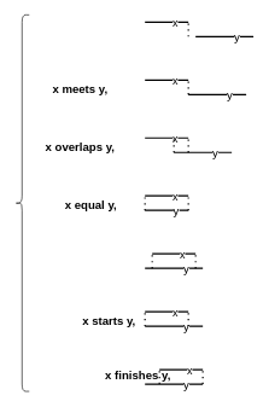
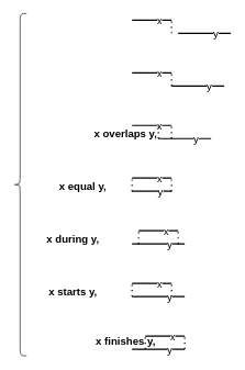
  <mxCell id="0" />
  <mxCell id="1" parent="0" />
  <mxCell id="2" value="" style="shape=curlyBracket;whiteSpace=wrap;html=1;rounded=1;" parent="1" vertex="1"><mxGeometry x="20" y="20" width="20" height="520" as="geometry" /></mxCell>
  <mxCell id="3" value="" style="endArrow=none;html=1;rounded=0;strokeWidth=2;" parent="1" edge="1"><mxGeometry width="50" height="50" relative="1" as="geometry"><mxPoint x="200" y="30" as="sourcePoint" /><mxPoint x="260" y="30" as="targetPoint" /></mxGeometry></mxCell>
  <mxCell id="4" value="&lt;font style=&quot;font-size: 15px;&quot;&gt;x&lt;/font&gt;" style="edgeLabel;html=1;align=center;verticalAlign=middle;resizable=0;points=[];fontSize=15;" parent="3" vertex="1" connectable="0"><mxGeometry x="0.367" relative="1" as="geometry"><mxPoint as="offset" /></mxGeometry></mxCell>
  <mxCell id="5" value="" style="endArrow=none;html=1;rounded=0;strokeWidth=2;" parent="1" edge="1"><mxGeometry width="50" height="50" relative="1" as="geometry"><mxPoint x="270" y="50" as="sourcePoint" /><mxPoint x="350" y="50" as="targetPoint" /></mxGeometry></mxCell>
  <mxCell id="6" value="y" style="edgeLabel;html=1;align=center;verticalAlign=middle;resizable=0;points=[];fontSize=16;" parent="5" vertex="1" connectable="0"><mxGeometry x="0.4" relative="1" as="geometry"><mxPoint as="offset" /></mxGeometry></mxCell>
  <mxCell id="7" value="&lt;font style=&quot;font-size: 16px&quot;&gt;x equal y,&lt;/font&gt;" style="text;strokeColor=none;fillColor=none;html=1;fontSize=24;fontStyle=1;verticalAlign=middle;align=center;" parent="1" vertex="1"><mxGeometry x="55" y="260" width="140" height="40" as="geometry" /></mxCell>
  <mxCell id="8" value="" style="endArrow=none;html=1;rounded=0;strokeWidth=2;" parent="1" edge="1"><mxGeometry width="50" height="50" relative="1" as="geometry"><mxPoint x="200" y="110" as="sourcePoint" /><mxPoint x="260" y="110" as="targetPoint" /><Array as="points"><mxPoint x="220" y="110" /></Array></mxGeometry></mxCell>
  <mxCell id="9" value="&lt;font style=&quot;font-size: 15px;&quot;&gt;x&lt;/font&gt;" style="edgeLabel;html=1;align=center;verticalAlign=middle;resizable=0;points=[];fontSize=15;" parent="8" vertex="1" connectable="0"><mxGeometry x="0.367" relative="1" as="geometry"><mxPoint as="offset" /></mxGeometry></mxCell>
  <mxCell id="10" value="" style="endArrow=none;html=1;rounded=0;strokeWidth=2;" parent="1" edge="1"><mxGeometry width="50" height="50" relative="1" as="geometry"><mxPoint x="200" y="290" as="sourcePoint" /><mxPoint x="260" y="290" as="targetPoint" /></mxGeometry></mxCell>
  <mxCell id="11" value="y" style="edgeLabel;html=1;align=center;verticalAlign=middle;resizable=0;points=[];fontSize=16;" parent="10" vertex="1" connectable="0"><mxGeometry x="0.4" relative="1" as="geometry"><mxPoint as="offset" /></mxGeometry></mxCell>
- <mxCell id="12" value="&lt;font style=&quot;font-size: 16px&quot;&gt;x meets y,&lt;/font&gt;" style="text;strokeColor=none;fillColor=none;html=1;fontSize=24;fontStyle=1;verticalAlign=middle;align=center;" parent="1" vertex="1"><mxGeometry x="40" y="100" width="140" height="40" as="geometry" /></mxCell>
  <mxCell id="13" value="" style="endArrow=none;html=1;rounded=0;strokeWidth=2;" parent="1" edge="1"><mxGeometry width="50" height="50" relative="1" as="geometry"><mxPoint x="200" y="190" as="sourcePoint" /><mxPoint x="260" y="190" as="targetPoint" /><Array as="points"><mxPoint x="220" y="190" /></Array></mxGeometry></mxCell>
  <mxCell id="14" value="&lt;font style=&quot;font-size: 15px;&quot;&gt;x&lt;/font&gt;" style="edgeLabel;html=1;align=center;verticalAlign=middle;resizable=0;points=[];fontSize=15;" parent="13" vertex="1" connectable="0"><mxGeometry x="0.367" relative="1" as="geometry"><mxPoint as="offset" /></mxGeometry></mxCell>
  <mxCell id="15" value="" style="endArrow=none;html=1;rounded=0;strokeWidth=2;" parent="1" edge="1"><mxGeometry width="50" height="50" relative="1" as="geometry"><mxPoint x="260" y="130" as="sourcePoint" /><mxPoint x="340" y="130" as="targetPoint" /></mxGeometry></mxCell>
  <mxCell id="16" value="y" style="edgeLabel;html=1;align=center;verticalAlign=middle;resizable=0;points=[];fontSize=16;" parent="15" vertex="1" connectable="0"><mxGeometry x="0.4" relative="1" as="geometry"><mxPoint as="offset" /></mxGeometry></mxCell>
- <mxCell id="17" value="&lt;font style=&quot;font-size: 16px&quot;&gt;x overlaps y,&lt;/font&gt;" style="text;strokeColor=none;fillColor=none;html=1;fontSize=24;fontStyle=1;verticalAlign=middle;align=center;" parent="1" vertex="1"><mxGeometry x="40" y="180" width="140" height="40" as="geometry" /></mxCell>
+ <mxCell id="17" value="&lt;font style=&quot;font-size: 16px&quot;&gt;x overlaps y,&lt;/font&gt;" style="text;strokeColor=none;fillColor=none;html=1;fontSize=24;fontStyle=1;verticalAlign=middle;align=center;" parent="1" vertex="1"><mxGeometry x="120" y="180" width="140" height="40" as="geometry" /></mxCell>
  <mxCell id="18" value="" style="endArrow=none;html=1;rounded=0;strokeWidth=2;" parent="1" edge="1"><mxGeometry width="50" height="50" relative="1" as="geometry"><mxPoint x="200" y="270" as="sourcePoint" /><mxPoint x="260" y="270" as="targetPoint" /><Array as="points"><mxPoint x="220" y="270" /></Array></mxGeometry></mxCell>
  <mxCell id="19" value="&lt;font style=&quot;font-size: 15px;&quot;&gt;x&lt;/font&gt;" style="edgeLabel;html=1;align=center;verticalAlign=middle;resizable=0;points=[];fontSize=15;" parent="18" vertex="1" connectable="0"><mxGeometry x="0.367" relative="1" as="geometry"><mxPoint as="offset" /></mxGeometry></mxCell>
  <mxCell id="20" value="" style="endArrow=none;html=1;rounded=0;strokeWidth=2;" parent="1" edge="1"><mxGeometry width="50" height="50" relative="1" as="geometry"><mxPoint x="240" y="210" as="sourcePoint" /><mxPoint x="320" y="210" as="targetPoint" /></mxGeometry></mxCell>
  <mxCell id="21" value="y" style="edgeLabel;html=1;align=center;verticalAlign=middle;resizable=0;points=[];fontSize=16;" parent="20" vertex="1" connectable="0"><mxGeometry x="0.4" relative="1" as="geometry"><mxPoint as="offset" /></mxGeometry></mxCell>
+ <mxCell id="22" value="&lt;font style=&quot;font-size: 16px&quot;&gt;x during y,&lt;/font&gt;" style="text;strokeColor=none;fillColor=none;html=1;fontSize=24;fontStyle=1;verticalAlign=middle;align=center;" parent="1" vertex="1"><mxGeometry x="40" y="340" width="140" height="40" as="geometry" /></mxCell>
  <mxCell id="23" value="" style="endArrow=none;html=1;rounded=0;strokeWidth=2;" parent="1" edge="1"><mxGeometry width="50" height="50" relative="1" as="geometry"><mxPoint x="210" y="350" as="sourcePoint" /><mxPoint x="270" y="350" as="targetPoint" /><Array as="points"><mxPoint x="230" y="350" /></Array></mxGeometry></mxCell>
  <mxCell id="24" value="&lt;font style=&quot;font-size: 15px;&quot;&gt;x&lt;/font&gt;" style="edgeLabel;html=1;align=center;verticalAlign=middle;resizable=0;points=[];fontSize=15;" parent="23" vertex="1" connectable="0"><mxGeometry x="0.367" relative="1" as="geometry"><mxPoint as="offset" /></mxGeometry></mxCell>
  <mxCell id="25" value="" style="endArrow=none;html=1;rounded=0;strokeWidth=2;" parent="1" edge="1"><mxGeometry width="50" height="50" relative="1" as="geometry"><mxPoint x="200" y="370" as="sourcePoint" /><mxPoint x="280" y="370" as="targetPoint" /></mxGeometry></mxCell>
  <mxCell id="26" value="y" style="edgeLabel;html=1;align=center;verticalAlign=middle;resizable=0;points=[];fontSize=16;" parent="25" vertex="1" connectable="0"><mxGeometry x="0.4" relative="1" as="geometry"><mxPoint as="offset" /></mxGeometry></mxCell>
- <mxCell id="27" value="&lt;font style=&quot;font-size: 16px&quot;&gt;x starts y,&lt;/font&gt;" style="text;strokeColor=none;fillColor=none;html=1;fontSize=24;fontStyle=1;verticalAlign=middle;align=center;" parent="1" vertex="1"><mxGeometry x="80" y="420" width="140" height="40" as="geometry" /></mxCell>
+ <mxCell id="27" value="&lt;font style=&quot;font-size: 16px&quot;&gt;x starts y,&lt;/font&gt;" style="text;strokeColor=none;fillColor=none;html=1;fontSize=24;fontStyle=1;verticalAlign=middle;align=center;" parent="1" vertex="1"><mxGeometry x="40" y="420" width="140" height="40" as="geometry" /></mxCell>
  <mxCell id="28" value="&lt;font style=&quot;font-size: 16px&quot;&gt;x finishes y,&lt;/font&gt;" style="text;strokeColor=none;fillColor=none;html=1;fontSize=24;fontStyle=1;verticalAlign=middle;align=center;" parent="1" vertex="1"><mxGeometry x="120" y="495" width="140" height="40" as="geometry" /></mxCell>
  <mxCell id="29" value="" style="endArrow=none;html=1;rounded=0;strokeWidth=2;" parent="1" edge="1"><mxGeometry width="50" height="50" relative="1" as="geometry"><mxPoint x="200" y="430" as="sourcePoint" /><mxPoint x="260" y="430" as="targetPoint" /><Array as="points"><mxPoint x="220" y="430" /></Array></mxGeometry></mxCell>
  <mxCell id="30" value="&lt;font style=&quot;font-size: 15px;&quot;&gt;x&lt;/font&gt;" style="edgeLabel;html=1;align=center;verticalAlign=middle;resizable=0;points=[];fontSize=15;" parent="29" vertex="1" connectable="0"><mxGeometry x="0.367" relative="1" as="geometry"><mxPoint as="offset" /></mxGeometry></mxCell>
  <mxCell id="31" value="" style="endArrow=none;html=1;rounded=0;strokeWidth=2;" parent="1" edge="1"><mxGeometry width="50" height="50" relative="1" as="geometry"><mxPoint x="200" y="450" as="sourcePoint" /><mxPoint x="280" y="450" as="targetPoint" /></mxGeometry></mxCell>
  <mxCell id="32" value="y" style="edgeLabel;html=1;align=center;verticalAlign=middle;resizable=0;points=[];fontSize=16;" parent="31" vertex="1" connectable="0"><mxGeometry x="0.4" relative="1" as="geometry"><mxPoint as="offset" /></mxGeometry></mxCell>
  <mxCell id="33" value="" style="endArrow=none;html=1;rounded=0;strokeWidth=2;" parent="1" edge="1"><mxGeometry width="50" height="50" relative="1" as="geometry"><mxPoint x="220" y="510" as="sourcePoint" /><mxPoint x="280" y="510" as="targetPoint" /><Array as="points"><mxPoint x="240" y="510" /></Array></mxGeometry></mxCell>
  <mxCell id="34" value="&lt;font style=&quot;font-size: 15px;&quot;&gt;x&lt;/font&gt;" style="edgeLabel;html=1;align=center;verticalAlign=middle;resizable=0;points=[];fontSize=15;" parent="33" vertex="1" connectable="0"><mxGeometry x="0.367" relative="1" as="geometry"><mxPoint as="offset" /></mxGeometry></mxCell>
  <mxCell id="35" value="" style="endArrow=none;html=1;rounded=0;strokeWidth=2;" parent="1" edge="1"><mxGeometry width="50" height="50" relative="1" as="geometry"><mxPoint x="200" y="530" as="sourcePoint" /><mxPoint x="280" y="530" as="targetPoint" /></mxGeometry></mxCell>
  <mxCell id="36" value="y" style="edgeLabel;html=1;align=center;verticalAlign=middle;resizable=0;points=[];fontSize=16;" parent="35" vertex="1" connectable="0"><mxGeometry x="0.4" relative="1" as="geometry"><mxPoint as="offset" /></mxGeometry></mxCell>
  <mxCell id="37" value="" style="endArrow=none;dashed=1;html=1;dashPattern=1 3;strokeWidth=2;rounded=0;fontSize=15;" parent="1" edge="1"><mxGeometry width="50" height="50" relative="1" as="geometry"><mxPoint x="260" y="50" as="sourcePoint" /><mxPoint x="260" y="30" as="targetPoint" /></mxGeometry></mxCell>
  <mxCell id="38" value="" style="endArrow=none;dashed=1;html=1;dashPattern=1 3;strokeWidth=2;rounded=0;fontSize=15;" parent="1" edge="1"><mxGeometry width="50" height="50" relative="1" as="geometry"><mxPoint x="200" y="290" as="sourcePoint" /><mxPoint x="200" y="270" as="targetPoint" /></mxGeometry></mxCell>
  <mxCell id="39" value="" style="endArrow=none;dashed=1;html=1;dashPattern=1 3;strokeWidth=2;rounded=0;fontSize=15;" parent="1" edge="1"><mxGeometry width="50" height="50" relative="1" as="geometry"><mxPoint x="260" y="130" as="sourcePoint" /><mxPoint x="260" y="110" as="targetPoint" /></mxGeometry></mxCell>
  <mxCell id="40" value="" style="endArrow=none;dashed=1;html=1;dashPattern=1 3;strokeWidth=2;rounded=0;fontSize=15;" parent="1" edge="1"><mxGeometry width="50" height="50" relative="1" as="geometry"><mxPoint x="260" y="210" as="sourcePoint" /><mxPoint x="260" y="190" as="targetPoint" /></mxGeometry></mxCell>
  <mxCell id="41" value="" style="endArrow=none;dashed=1;html=1;dashPattern=1 3;strokeWidth=2;rounded=0;fontSize=15;" parent="1" edge="1"><mxGeometry width="50" height="50" relative="1" as="geometry"><mxPoint x="260" y="290" as="sourcePoint" /><mxPoint x="260" y="270" as="targetPoint" /></mxGeometry></mxCell>
  <mxCell id="42" value="" style="endArrow=none;dashed=1;html=1;dashPattern=1 3;strokeWidth=2;rounded=0;fontSize=15;" parent="1" edge="1"><mxGeometry width="50" height="50" relative="1" as="geometry"><mxPoint x="240" y="210" as="sourcePoint" /><mxPoint x="240" y="190" as="targetPoint" /></mxGeometry></mxCell>
  <mxCell id="43" value="" style="endArrow=none;dashed=1;html=1;dashPattern=1 3;strokeWidth=2;rounded=0;fontSize=15;" parent="1" edge="1"><mxGeometry width="50" height="50" relative="1" as="geometry"><mxPoint x="270" y="370" as="sourcePoint" /><mxPoint x="270" y="350" as="targetPoint" /></mxGeometry></mxCell>
  <mxCell id="44" value="" style="endArrow=none;dashed=1;html=1;dashPattern=1 3;strokeWidth=2;rounded=0;fontSize=15;" parent="1" edge="1"><mxGeometry width="50" height="50" relative="1" as="geometry"><mxPoint x="210" y="370" as="sourcePoint" /><mxPoint x="210" y="350" as="targetPoint" /></mxGeometry></mxCell>
  <mxCell id="45" value="" style="endArrow=none;dashed=1;html=1;dashPattern=1 3;strokeWidth=2;rounded=0;fontSize=15;" parent="1" edge="1"><mxGeometry width="50" height="50" relative="1" as="geometry"><mxPoint x="260" y="450" as="sourcePoint" /><mxPoint x="260" y="430" as="targetPoint" /></mxGeometry></mxCell>
  <mxCell id="46" value="" style="endArrow=none;dashed=1;html=1;dashPattern=1 3;strokeWidth=2;rounded=0;fontSize=15;" parent="1" edge="1"><mxGeometry width="50" height="50" relative="1" as="geometry"><mxPoint x="200" y="450" as="sourcePoint" /><mxPoint x="200" y="430" as="targetPoint" /></mxGeometry></mxCell>
  <mxCell id="47" value="" style="endArrow=none;dashed=1;html=1;dashPattern=1 3;strokeWidth=2;rounded=0;fontSize=15;" parent="1" edge="1"><mxGeometry width="50" height="50" relative="1" as="geometry"><mxPoint x="280" y="530" as="sourcePoint" /><mxPoint x="280" y="510" as="targetPoint" /></mxGeometry></mxCell>
  <mxCell id="48" value="" style="endArrow=none;dashed=1;html=1;dashPattern=1 3;strokeWidth=2;rounded=0;fontSize=15;" parent="1" edge="1"><mxGeometry width="50" height="50" relative="1" as="geometry"><mxPoint x="220" y="530" as="sourcePoint" /><mxPoint x="220" y="510" as="targetPoint" /></mxGeometry></mxCell>
